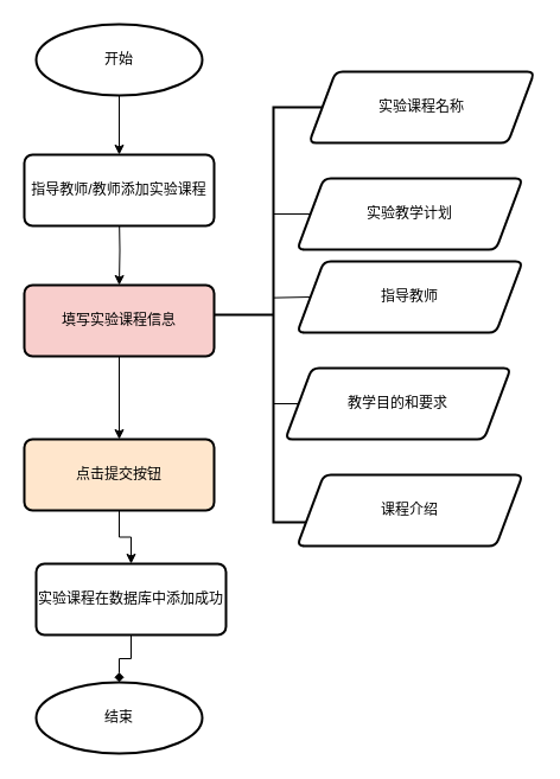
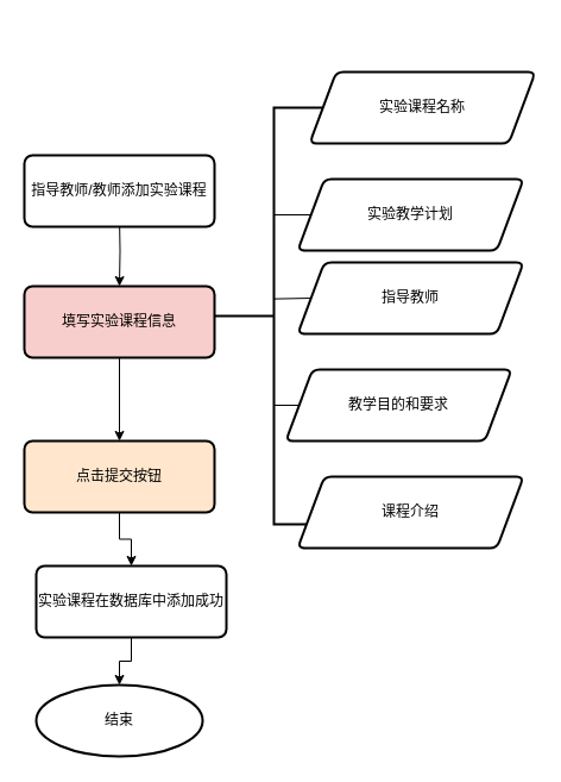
  <mxCell id="0" />
  <mxCell id="1" parent="0" />
  <mxCell id="2" value="" style="edgeStyle=orthogonalEdgeStyle;rounded=0;orthogonalLoop=1;jettySize=auto;html=1;" edge="1" parent="1" target="4"><mxGeometry relative="1" as="geometry"><mxPoint x="100" y="180" as="sourcePoint" /></mxGeometry></mxCell>
  <mxCell id="3" value="" style="edgeStyle=orthogonalEdgeStyle;rounded=0;orthogonalLoop=1;jettySize=auto;html=1;" edge="1" parent="1" source="4" target="15"><mxGeometry relative="1" as="geometry" /></mxCell>
  <mxCell id="4" value="填写实验课程信息" style="rounded=1;whiteSpace=wrap;html=1;absoluteArcSize=1;arcSize=14;strokeWidth=2;fillColor=#f8cecc;" vertex="1" parent="1"><mxGeometry x="20" y="240" width="160" height="60" as="geometry" /></mxCell>
  <mxCell id="5" value="" style="strokeWidth=2;html=1;shape=mxgraph.flowchart.annotation_2;align=left;labelPosition=right;pointerEvents=1;" vertex="1" parent="1"><mxGeometry x="180" y="90" width="100" height="350" as="geometry" /></mxCell>
  <mxCell id="6" value="实验课程名称" style="shape=parallelogram;html=1;strokeWidth=2;perimeter=parallelogramPerimeter;whiteSpace=wrap;rounded=1;arcSize=12;size=0.118;" vertex="1" parent="1"><mxGeometry x="260" y="60" width="190" height="60" as="geometry" /></mxCell>
  <mxCell id="7" value="实验教学计划" style="shape=parallelogram;html=1;strokeWidth=2;perimeter=parallelogramPerimeter;whiteSpace=wrap;rounded=1;arcSize=12;size=0.118;" vertex="1" parent="1"><mxGeometry x="250" y="150" width="190" height="60" as="geometry" /></mxCell>
  <mxCell id="8" value="指导教师" style="shape=parallelogram;html=1;strokeWidth=2;perimeter=parallelogramPerimeter;whiteSpace=wrap;rounded=1;arcSize=12;size=0.118;" vertex="1" parent="1"><mxGeometry x="250" y="220" width="190" height="60" as="geometry" /></mxCell>
  <mxCell id="9" value="" style="endArrow=none;html=1;rounded=0;exitX=0;exitY=0.5;exitDx=0;exitDy=0;" edge="1" parent="1" source="7"><mxGeometry width="50" height="50" relative="1" as="geometry"><mxPoint x="170" y="370" as="sourcePoint" /><mxPoint x="230" y="180" as="targetPoint" /></mxGeometry></mxCell>
  <mxCell id="10" value="" style="endArrow=none;html=1;rounded=0;entryX=0.5;entryY=0.459;entryDx=0;entryDy=0;entryPerimeter=0;exitX=0;exitY=0.5;exitDx=0;exitDy=0;" edge="1" parent="1" source="8" target="5"><mxGeometry width="50" height="50" relative="1" as="geometry"><mxPoint x="170" y="370" as="sourcePoint" /><mxPoint x="220" y="320" as="targetPoint" /></mxGeometry></mxCell>
  <mxCell id="11" value="教学目的和要求" style="shape=parallelogram;html=1;strokeWidth=2;perimeter=parallelogramPerimeter;whiteSpace=wrap;rounded=1;arcSize=12;size=0.118;" vertex="1" parent="1"><mxGeometry x="240" y="310" width="190" height="60" as="geometry" /></mxCell>
  <mxCell id="12" value="" style="endArrow=none;html=1;rounded=0;" edge="1" parent="1" source="11"><mxGeometry width="50" height="50" relative="1" as="geometry"><mxPoint x="170" y="370" as="sourcePoint" /><mxPoint x="230" y="340" as="targetPoint" /></mxGeometry></mxCell>
  <mxCell id="13" value="课程介绍" style="shape=parallelogram;html=1;strokeWidth=2;perimeter=parallelogramPerimeter;whiteSpace=wrap;rounded=1;arcSize=12;size=0.118;" vertex="1" parent="1"><mxGeometry x="250" y="400" width="190" height="60" as="geometry" /></mxCell>
  <mxCell id="14" value="" style="edgeStyle=orthogonalEdgeStyle;rounded=0;orthogonalLoop=1;jettySize=auto;html=1;" edge="1" parent="1" source="15" target="17"><mxGeometry relative="1" as="geometry" /></mxCell>
  <mxCell id="15" value="点击提交按钮" style="rounded=1;whiteSpace=wrap;html=1;absoluteArcSize=1;arcSize=14;strokeWidth=2;fillColor=#ffe6cc;" vertex="1" parent="1"><mxGeometry x="20" y="370" width="160" height="60" as="geometry" /></mxCell>
- <mxCell id="16" value="" style="edgeStyle=orthogonalEdgeStyle;rounded=0;orthogonalLoop=1;jettySize=auto;html=1;endArrow=diamond;" edge="1" parent="1" source="17" target="21"><mxGeometry relative="1" as="geometry" /></mxCell>
+ <mxCell id="16" value="" style="edgeStyle=orthogonalEdgeStyle;rounded=0;orthogonalLoop=1;jettySize=auto;html=1;" edge="1" parent="1" source="17" target="21"><mxGeometry relative="1" as="geometry" /></mxCell>
  <mxCell id="17" value="实验课程在数据库中添加成功" style="rounded=1;whiteSpace=wrap;html=1;absoluteArcSize=1;arcSize=14;strokeWidth=2;" vertex="1" parent="1"><mxGeometry x="30" y="475" width="160" height="60" as="geometry" /></mxCell>
  <mxCell id="18" value="指导教师/教师添加实验课程" style="rounded=1;whiteSpace=wrap;html=1;absoluteArcSize=1;arcSize=14;strokeWidth=2;" vertex="1" parent="1"><mxGeometry x="20" y="130" width="160" height="60" as="geometry" /></mxCell>
- <mxCell id="19" value="" style="edgeStyle=orthogonalEdgeStyle;rounded=0;orthogonalLoop=1;jettySize=auto;html=1;" edge="1" parent="1" source="20" target="18"><mxGeometry relative="1" as="geometry" /></mxCell>
- <mxCell id="20" value="开始" style="strokeWidth=2;html=1;shape=mxgraph.flowchart.start_1;whiteSpace=wrap;" vertex="1" parent="1"><mxGeometry x="30" y="20" width="140" height="60" as="geometry" /></mxCell>
  <mxCell id="21" value="结束" style="strokeWidth=2;html=1;shape=mxgraph.flowchart.start_1;whiteSpace=wrap;" vertex="1" parent="1"><mxGeometry x="30" y="575" width="140" height="60" as="geometry" /></mxCell>
